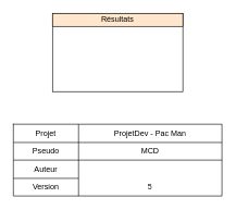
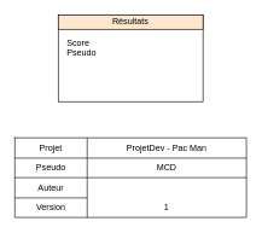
  <mxCell id="0" />
  <mxCell id="1" parent="0" />
  <mxCell id="2" value="" style="shape=table;html=1;whiteSpace=wrap;startSize=0;container=1;collapsible=0;childLayout=tableLayout;" parent="1" vertex="1"><mxGeometry x="20" y="190" width="320" height="110" as="geometry" /></mxCell>
  <mxCell id="3" value="" style="shape=partialRectangle;html=1;whiteSpace=wrap;collapsible=0;dropTarget=0;pointerEvents=0;fillColor=none;top=0;left=0;bottom=0;right=0;points=[[0,0.5],[1,0.5]];portConstraint=eastwest;" parent="2" vertex="1"><mxGeometry width="320" height="28" as="geometry" /></mxCell>
  <mxCell id="4" value="Projet" style="shape=partialRectangle;html=1;whiteSpace=wrap;connectable=0;overflow=hidden;fillColor=none;top=0;left=0;bottom=0;right=0;" parent="3" vertex="1"><mxGeometry width="100" height="28" as="geometry"><mxRectangle width="100" height="28" as="alternateBounds" /></mxGeometry></mxCell>
  <mxCell id="5" value="ProjetDev - Pac Man" style="shape=partialRectangle;html=1;whiteSpace=wrap;connectable=0;overflow=hidden;fillColor=none;top=0;left=0;bottom=0;right=0;" parent="3" vertex="1"><mxGeometry x="100" width="220" height="28" as="geometry"><mxRectangle width="220" height="28" as="alternateBounds" /></mxGeometry></mxCell>
  <mxCell id="6" value="" style="shape=partialRectangle;html=1;whiteSpace=wrap;collapsible=0;dropTarget=0;pointerEvents=0;fillColor=none;top=0;left=0;bottom=0;right=0;points=[[0,0.5],[1,0.5]];portConstraint=eastwest;" parent="2" vertex="1"><mxGeometry y="28" width="320" height="27" as="geometry" /></mxCell>
  <mxCell id="7" value="Pseudo" style="shape=partialRectangle;html=1;whiteSpace=wrap;connectable=0;overflow=hidden;fillColor=none;top=0;left=0;bottom=0;right=0;" parent="6" vertex="1"><mxGeometry width="100" height="27" as="geometry"><mxRectangle width="100" height="27" as="alternateBounds" /></mxGeometry></mxCell>
  <mxCell id="8" value="MCD" style="shape=partialRectangle;html=1;whiteSpace=wrap;connectable=0;overflow=hidden;fillColor=none;top=0;left=0;bottom=0;right=0;" parent="6" vertex="1"><mxGeometry x="100" width="220" height="27" as="geometry"><mxRectangle width="220" height="27" as="alternateBounds" /></mxGeometry></mxCell>
  <mxCell id="9" value="" style="shape=partialRectangle;html=1;whiteSpace=wrap;collapsible=0;dropTarget=0;pointerEvents=0;fillColor=none;top=0;left=0;bottom=0;right=0;points=[[0,0.5],[1,0.5]];portConstraint=eastwest;" parent="2" vertex="1"><mxGeometry y="55" width="320" height="28" as="geometry" /></mxCell>
  <mxCell id="10" value="Auteur" style="shape=partialRectangle;html=1;whiteSpace=wrap;connectable=0;overflow=hidden;fillColor=none;top=0;left=0;bottom=0;right=0;" parent="9" vertex="1"><mxGeometry width="100" height="28" as="geometry"><mxRectangle width="100" height="28" as="alternateBounds" /></mxGeometry></mxCell>
  <mxCell id="11" value="" style="shape=partialRectangle;html=1;whiteSpace=wrap;collapsible=0;dropTarget=0;pointerEvents=0;fillColor=none;top=0;left=0;bottom=0;right=0;points=[[0,0.5],[1,0.5]];portConstraint=eastwest;" parent="2" vertex="1"><mxGeometry y="83" width="320" height="27" as="geometry" /></mxCell>
  <mxCell id="12" value="Version" style="shape=partialRectangle;html=1;whiteSpace=wrap;connectable=0;overflow=hidden;fillColor=none;top=0;left=0;bottom=0;right=0;" parent="11" vertex="1"><mxGeometry width="100" height="27" as="geometry"><mxRectangle width="100" height="27" as="alternateBounds" /></mxGeometry></mxCell>
- <mxCell id="13" value="5" style="shape=partialRectangle;html=1;whiteSpace=wrap;connectable=0;overflow=hidden;fillColor=none;top=0;left=0;bottom=0;right=0;" parent="11" vertex="1"><mxGeometry x="100" width="220" height="27" as="geometry"><mxRectangle width="220" height="27" as="alternateBounds" /></mxGeometry></mxCell>
+ <mxCell id="13" value="1" style="shape=partialRectangle;html=1;whiteSpace=wrap;connectable=0;overflow=hidden;fillColor=none;top=0;left=0;bottom=0;right=0;" parent="11" vertex="1"><mxGeometry x="100" width="220" height="27" as="geometry"><mxRectangle width="220" height="27" as="alternateBounds" /></mxGeometry></mxCell>
  <mxCell id="14" value="&lt;div style=&quot;box-sizing: border-box ; width: 100% ; padding: 2px&quot;&gt;&lt;br&gt;&lt;/div&gt;" style="verticalAlign=top;align=center;overflow=fill;html=1;rounded=0;shadow=0;comic=0;labelBackgroundColor=none;strokeColor=#000000;strokeWidth=1;fillColor=#ffffff;fontFamily=Verdana;fontSize=12;fontColor=#000000;" parent="1" vertex="1"><mxGeometry x="80" y="20" width="200" height="120" as="geometry" /></mxCell>
  <mxCell id="15" value="Résultats" style="rounded=0;whiteSpace=wrap;html=1;fillColor=#ffe6cc;" parent="1" vertex="1"><mxGeometry x="80" y="20" width="200" height="20" as="geometry" /></mxCell>
+ <mxCell id="16" value="Score&lt;div&gt;Pseudo&lt;/div&gt;" style="text;html=1;strokeColor=none;fillColor=none;align=left;verticalAlign=top;whiteSpace=wrap;rounded=0;" parent="1" vertex="1"><mxGeometry x="90" y="45" width="99" height="60" as="geometry" /></mxCell>
